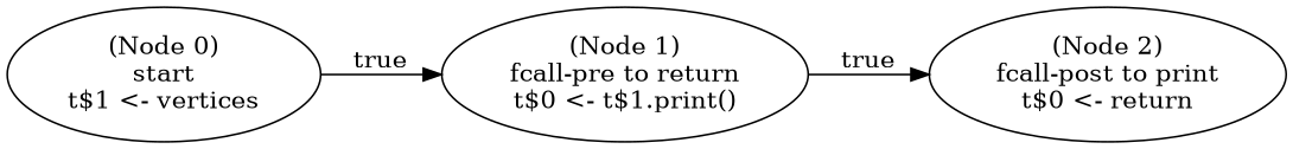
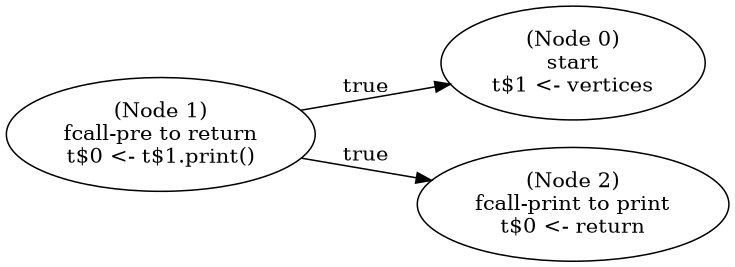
  digraph {
    rankdir=LR
    n1 [label="(Node 0)\nstart\nt$1 <- vertices\n"]
    n2 [label="(Node 1)\nfcall-pre to return\nt$0 <- t$1.print()\n"]
-   n3 [label="(Node 2)\nfcall-post to print\nt$0 <- return\n"]
-   n1 -> n2 [label=true]
+   n3 [label="(Node 2)\nfcall-print to print\nt$0 <- return\n"]
+   n2 -> n1 [label=true]
    n2 -> n3 [label=true]
  }
